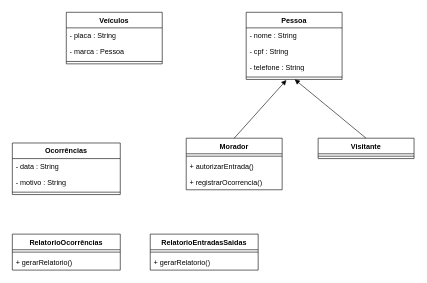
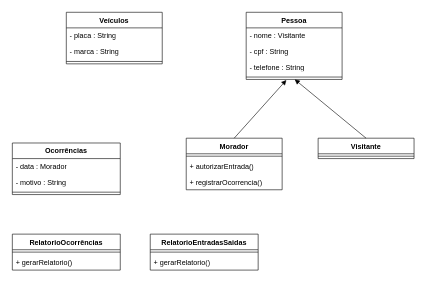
  <mxCell id="0" />
  <mxCell id="1" parent="0" />
  <mxCell id="2" value="Veículos" style="swimlane;fontStyle=1;align=center;verticalAlign=top;childLayout=stackLayout;horizontal=1;startSize=26;horizontalStack=0;resizeParent=1;resizeParentMax=0;resizeLast=0;collapsible=1;marginBottom=0;whiteSpace=wrap;html=1;" parent="1" vertex="1"><mxGeometry x="110" y="20" width="160" height="86" as="geometry" /></mxCell>
  <mxCell id="3" value="- placa : String" style="text;strokeColor=none;fillColor=none;align=left;verticalAlign=top;spacingLeft=4;spacingRight=4;overflow=hidden;rotatable=0;points=[[0,0.5],[1,0.5]];portConstraint=eastwest;whiteSpace=wrap;html=1;" parent="2" vertex="1"><mxGeometry y="26" width="160" height="26" as="geometry" /></mxCell>
- <mxCell id="4" value="- marca : Pessoa" style="text;strokeColor=none;fillColor=none;align=left;verticalAlign=top;spacingLeft=4;spacingRight=4;overflow=hidden;rotatable=0;points=[[0,0.5],[1,0.5]];portConstraint=eastwest;whiteSpace=wrap;html=1;" parent="2" vertex="1"><mxGeometry y="52" width="160" height="26" as="geometry" /></mxCell>
+ <mxCell id="4" value="- marca : String" style="text;strokeColor=none;fillColor=none;align=left;verticalAlign=top;spacingLeft=4;spacingRight=4;overflow=hidden;rotatable=0;points=[[0,0.5],[1,0.5]];portConstraint=eastwest;whiteSpace=wrap;html=1;" parent="2" vertex="1"><mxGeometry y="52" width="160" height="26" as="geometry" /></mxCell>
  <mxCell id="5" value="" style="line;strokeWidth=1;fillColor=none;align=left;verticalAlign=middle;spacingTop=-1;spacingLeft=3;spacingRight=3;rotatable=0;labelPosition=right;points=[];portConstraint=eastwest;strokeColor=inherit;" parent="2" vertex="1"><mxGeometry y="78" width="160" height="8" as="geometry" /></mxCell>
  <mxCell id="6" value="Pessoa" style="swimlane;fontStyle=1;align=center;verticalAlign=top;childLayout=stackLayout;horizontal=1;startSize=26;horizontalStack=0;resizeParent=1;resizeParentMax=0;resizeLast=0;collapsible=1;marginBottom=0;whiteSpace=wrap;html=1;" parent="1" vertex="1"><mxGeometry x="410" y="20" width="160" height="112" as="geometry" /></mxCell>
- <mxCell id="7" value="- nome : String" style="text;strokeColor=none;fillColor=none;align=left;verticalAlign=top;spacingLeft=4;spacingRight=4;overflow=hidden;rotatable=0;points=[[0,0.5],[1,0.5]];portConstraint=eastwest;whiteSpace=wrap;html=1;" parent="6" vertex="1"><mxGeometry y="26" width="160" height="26" as="geometry" /></mxCell>
+ <mxCell id="7" value="- nome : Visitante" style="text;strokeColor=none;fillColor=none;align=left;verticalAlign=top;spacingLeft=4;spacingRight=4;overflow=hidden;rotatable=0;points=[[0,0.5],[1,0.5]];portConstraint=eastwest;whiteSpace=wrap;html=1;" parent="6" vertex="1"><mxGeometry y="26" width="160" height="26" as="geometry" /></mxCell>
  <mxCell id="8" value="- cpf : String" style="text;strokeColor=none;fillColor=none;align=left;verticalAlign=top;spacingLeft=4;spacingRight=4;overflow=hidden;rotatable=0;points=[[0,0.5],[1,0.5]];portConstraint=eastwest;whiteSpace=wrap;html=1;" parent="6" vertex="1"><mxGeometry y="52" width="160" height="26" as="geometry" /></mxCell>
  <mxCell id="9" value="- telefone : String" style="text;strokeColor=none;fillColor=none;align=left;verticalAlign=top;spacingLeft=4;spacingRight=4;overflow=hidden;rotatable=0;points=[[0,0.5],[1,0.5]];portConstraint=eastwest;whiteSpace=wrap;html=1;" parent="6" vertex="1"><mxGeometry y="78" width="160" height="26" as="geometry" /></mxCell>
  <mxCell id="10" value="" style="line;strokeWidth=1;fillColor=none;align=left;verticalAlign=middle;spacingTop=-1;spacingLeft=3;spacingRight=3;rotatable=0;labelPosition=right;points=[];portConstraint=eastwest;strokeColor=inherit;" parent="6" vertex="1"><mxGeometry y="104" width="160" height="8" as="geometry" /></mxCell>
  <mxCell id="11" value="Ocorrências" style="swimlane;fontStyle=1;align=center;verticalAlign=top;childLayout=stackLayout;horizontal=1;startSize=26;horizontalStack=0;resizeParent=1;resizeParentMax=0;resizeLast=0;collapsible=1;marginBottom=0;whiteSpace=wrap;html=1;" parent="1" vertex="1"><mxGeometry x="20" y="238" width="180" height="86" as="geometry" /></mxCell>
- <mxCell id="12" value="- data : String" style="text;strokeColor=none;fillColor=none;align=left;verticalAlign=top;spacingLeft=4;spacingRight=4;overflow=hidden;rotatable=0;points=[[0,0.5],[1,0.5]];portConstraint=eastwest;whiteSpace=wrap;html=1;" parent="11" vertex="1"><mxGeometry y="26" width="180" height="26" as="geometry" /></mxCell>
+ <mxCell id="12" value="- data : Morador" style="text;strokeColor=none;fillColor=none;align=left;verticalAlign=top;spacingLeft=4;spacingRight=4;overflow=hidden;rotatable=0;points=[[0,0.5],[1,0.5]];portConstraint=eastwest;whiteSpace=wrap;html=1;" parent="11" vertex="1"><mxGeometry y="26" width="180" height="26" as="geometry" /></mxCell>
  <mxCell id="13" value="- motivo : String" style="text;strokeColor=none;fillColor=none;align=left;verticalAlign=top;spacingLeft=4;spacingRight=4;overflow=hidden;rotatable=0;points=[[0,0.5],[1,0.5]];portConstraint=eastwest;whiteSpace=wrap;html=1;" parent="11" vertex="1"><mxGeometry y="52" width="180" height="26" as="geometry" /></mxCell>
  <mxCell id="14" value="" style="line;strokeWidth=1;fillColor=none;align=left;verticalAlign=middle;spacingTop=-1;spacingLeft=3;spacingRight=3;rotatable=0;labelPosition=right;points=[];portConstraint=eastwest;strokeColor=inherit;" parent="11" vertex="1"><mxGeometry y="78" width="180" height="8" as="geometry" /></mxCell>
  <mxCell id="15" value="Morador" style="swimlane;fontStyle=1;align=center;verticalAlign=top;childLayout=stackLayout;horizontal=1;startSize=26;horizontalStack=0;resizeParent=1;resizeParentMax=0;resizeLast=0;collapsible=1;marginBottom=0;whiteSpace=wrap;html=1;" parent="1" vertex="1"><mxGeometry x="310" y="230" width="160" height="86" as="geometry" /></mxCell>
  <mxCell id="16" value="" style="line;strokeWidth=1;fillColor=none;align=left;verticalAlign=middle;spacingTop=-1;spacingLeft=3;spacingRight=3;rotatable=0;labelPosition=right;points=[];portConstraint=eastwest;strokeColor=inherit;" parent="15" vertex="1"><mxGeometry y="26" width="160" height="8" as="geometry" /></mxCell>
  <mxCell id="17" value="+ autorizarEntrada()" style="text;strokeColor=none;fillColor=none;align=left;verticalAlign=top;spacingLeft=4;spacingRight=4;overflow=hidden;rotatable=0;points=[[0,0.5],[1,0.5]];portConstraint=eastwest;whiteSpace=wrap;html=1;" parent="15" vertex="1"><mxGeometry y="34" width="160" height="26" as="geometry" /></mxCell>
  <mxCell id="18" value="+ registrarOcorrencia()" style="text;strokeColor=none;fillColor=none;align=left;verticalAlign=top;spacingLeft=4;spacingRight=4;overflow=hidden;rotatable=0;points=[[0,0.5],[1,0.5]];portConstraint=eastwest;whiteSpace=wrap;html=1;" parent="15" vertex="1"><mxGeometry y="60" width="160" height="26" as="geometry" /></mxCell>
  <mxCell id="19" value="Visitante" style="swimlane;fontStyle=1;align=center;verticalAlign=top;childLayout=stackLayout;horizontal=1;startSize=26;horizontalStack=0;resizeParent=1;resizeParentMax=0;resizeLast=0;collapsible=1;marginBottom=0;whiteSpace=wrap;html=1;" parent="1" vertex="1"><mxGeometry x="530" y="230" width="160" height="34" as="geometry" /></mxCell>
  <mxCell id="20" value="" style="line;strokeWidth=1;fillColor=none;align=left;verticalAlign=middle;spacingTop=-1;spacingLeft=3;spacingRight=3;rotatable=0;labelPosition=right;points=[];portConstraint=eastwest;strokeColor=inherit;" parent="19" vertex="1"><mxGeometry y="26" width="160" height="8" as="geometry" /></mxCell>
  <mxCell id="21" value="" style="endArrow=block;endFill=1;html=1;align=left;verticalAlign=top;rounded=0;entryX=0.419;entryY=1.125;entryDx=0;entryDy=0;entryPerimeter=0;exitX=0.5;exitY=0;exitDx=0;exitDy=0;" parent="1" source="15" target="10" edge="1"><mxGeometry x="-1" relative="1" as="geometry"><mxPoint x="350" y="190" as="sourcePoint" /><mxPoint x="470" y="140" as="targetPoint" /></mxGeometry></mxCell>
  <mxCell id="22" value="" style="endArrow=block;endFill=1;html=1;align=left;verticalAlign=top;rounded=0;entryX=0.506;entryY=1;entryDx=0;entryDy=0;entryPerimeter=0;exitX=0.5;exitY=0;exitDx=0;exitDy=0;" parent="1" source="19" target="10" edge="1"><mxGeometry x="-1" relative="1" as="geometry"><mxPoint x="630" y="180" as="sourcePoint" /><mxPoint x="487" y="143" as="targetPoint" /></mxGeometry></mxCell>
  <mxCell id="23" value="RelatorioOcorrências" style="swimlane;fontStyle=1;align=center;verticalAlign=top;childLayout=stackLayout;horizontal=1;startSize=26;horizontalStack=0;resizeParent=1;resizeParentMax=0;resizeLast=0;collapsible=1;marginBottom=0;whiteSpace=wrap;html=1;" parent="1" vertex="1"><mxGeometry x="20" y="390" width="180" height="60" as="geometry" /></mxCell>
  <mxCell id="24" value="" style="line;strokeWidth=1;fillColor=none;align=left;verticalAlign=middle;spacingTop=-1;spacingLeft=3;spacingRight=3;rotatable=0;labelPosition=right;points=[];portConstraint=eastwest;strokeColor=inherit;" parent="23" vertex="1"><mxGeometry y="26" width="180" height="8" as="geometry" /></mxCell>
  <mxCell id="25" value="+ gerarRelatorio()" style="text;strokeColor=none;fillColor=none;align=left;verticalAlign=top;spacingLeft=4;spacingRight=4;overflow=hidden;rotatable=0;points=[[0,0.5],[1,0.5]];portConstraint=eastwest;whiteSpace=wrap;html=1;" parent="23" vertex="1"><mxGeometry y="34" width="180" height="26" as="geometry" /></mxCell>
  <mxCell id="26" value="RelatorioEntradasSaidas" style="swimlane;fontStyle=1;align=center;verticalAlign=top;childLayout=stackLayout;horizontal=1;startSize=26;horizontalStack=0;resizeParent=1;resizeParentMax=0;resizeLast=0;collapsible=1;marginBottom=0;whiteSpace=wrap;html=1;" vertex="1" parent="1"><mxGeometry x="250" y="390" width="180" height="60" as="geometry" /></mxCell>
  <mxCell id="27" value="" style="line;strokeWidth=1;fillColor=none;align=left;verticalAlign=middle;spacingTop=-1;spacingLeft=3;spacingRight=3;rotatable=0;labelPosition=right;points=[];portConstraint=eastwest;strokeColor=inherit;" vertex="1" parent="26"><mxGeometry y="26" width="180" height="8" as="geometry" /></mxCell>
  <mxCell id="28" value="+ gerarRelatorio()" style="text;strokeColor=none;fillColor=none;align=left;verticalAlign=top;spacingLeft=4;spacingRight=4;overflow=hidden;rotatable=0;points=[[0,0.5],[1,0.5]];portConstraint=eastwest;whiteSpace=wrap;html=1;" vertex="1" parent="26"><mxGeometry y="34" width="180" height="26" as="geometry" /></mxCell>
